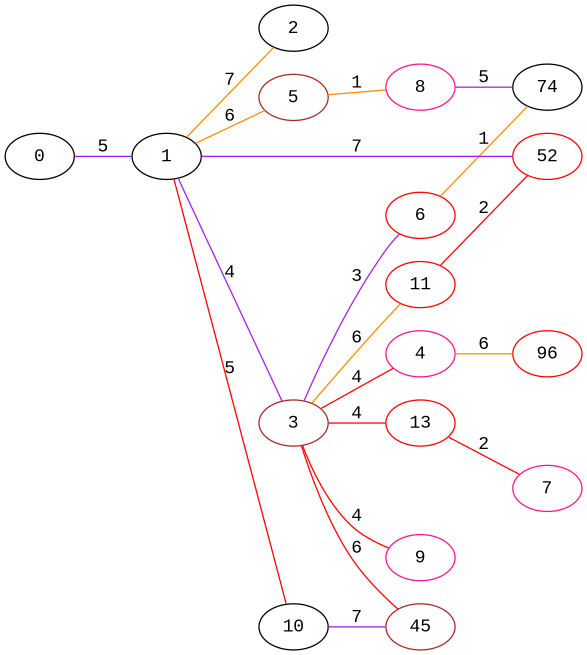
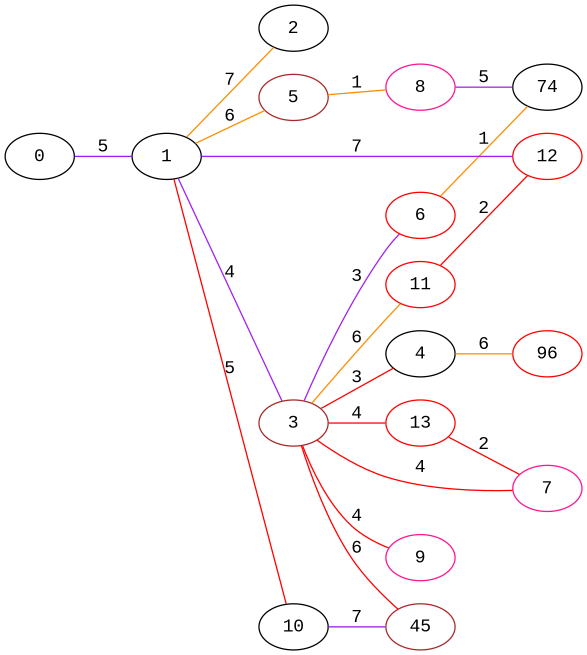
  graph {
    fontname="Liberation Mono"
    rankdir=LR
    node [color=black fontname="Liberation Mono" habit=5 x=6 y=5]
    edge [color=red fontname="Liberation Mono" weight=5]
    0 [base=1 x=1]
    1 [x=3]
    2 [habit=6 x=1 y=7]
    3 [color=brown y=4]
    5 [color=brown habit=3 x=3 y=8]
    10 [habit=2 x=2 y=3]
-   4 [color=deeppink habit=10 x=8]
+   4 [habit=10 x=8]
    6 [color=red habit=2 y=7]
    7 [color=deeppink habit=7 x=7 y=2]
    9 [color=deeppink habit=10 y=2]
    11 [color=red x=5 y=1]
    13 [color=red habit=4 x=8 y=4]
    n13 [color=brown label=45 x=4 y=3]
    8 [base=2 color=deeppink habit=10 x=4 y=10]
    n15 [color=red habit=7 label=96 x=10 y=6]
    n16 [habit=1 label=74 y=9]
-   12 [color=red habit=10 x=3 y=1 label=52]
+   12 [color=red habit=10 x=3 y=1]
    0 -- 1 [color=purple label=5]
    1 -- 2 [color=darkorange label=7 weight=7]
    1 -- 3 [color=purple label=4 weight=4]
    1 -- 5 [color=darkorange label=6 weight=6]
    1 -- 10 [label=5]
-   3 -- 4 [label=4 weight=4]
+   3 -- 4 [label=3 weight=4]
    3 -- 6 [color=purple label=3 weight=3]
+   3 -- 7 [label=4 weight=4]
    3 -- 9 [label=4 weight=4]
    3 -- 11 [color=darkorange label=6 weight=6]
    3 -- 13 [label=4]
    3 -- n13 [label=6 weight=6]
    5 -- 8 [color=darkorange label=1 weight=1]
    10 -- n13 [color=purple label=7 weight=7]
    4 -- n15 [color=darkorange label=6 weight=6]
    6 -- n16 [color=darkorange label=1 weight=1]
    11 -- 12 [label=2 weight=2]
    13 -- 7 [label=2 weight=2]
    8 -- n16 [color=purple label=5]
    12 -- 1 [color=purple label=7 weight=7]
  }
